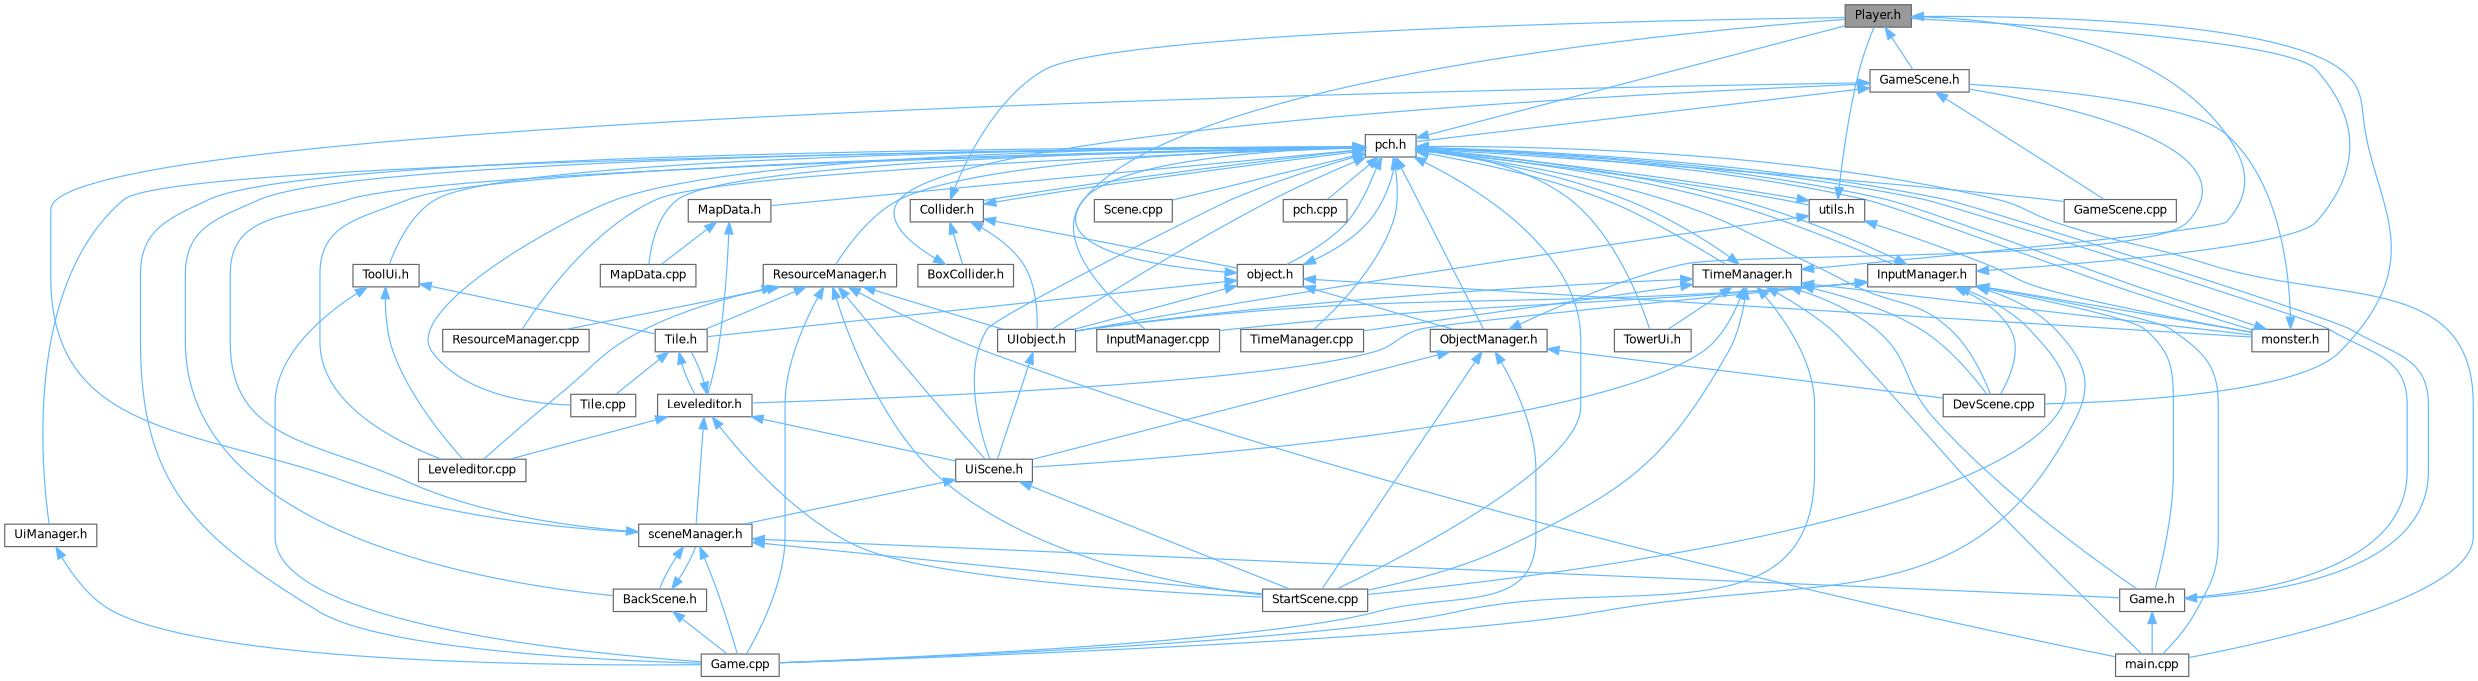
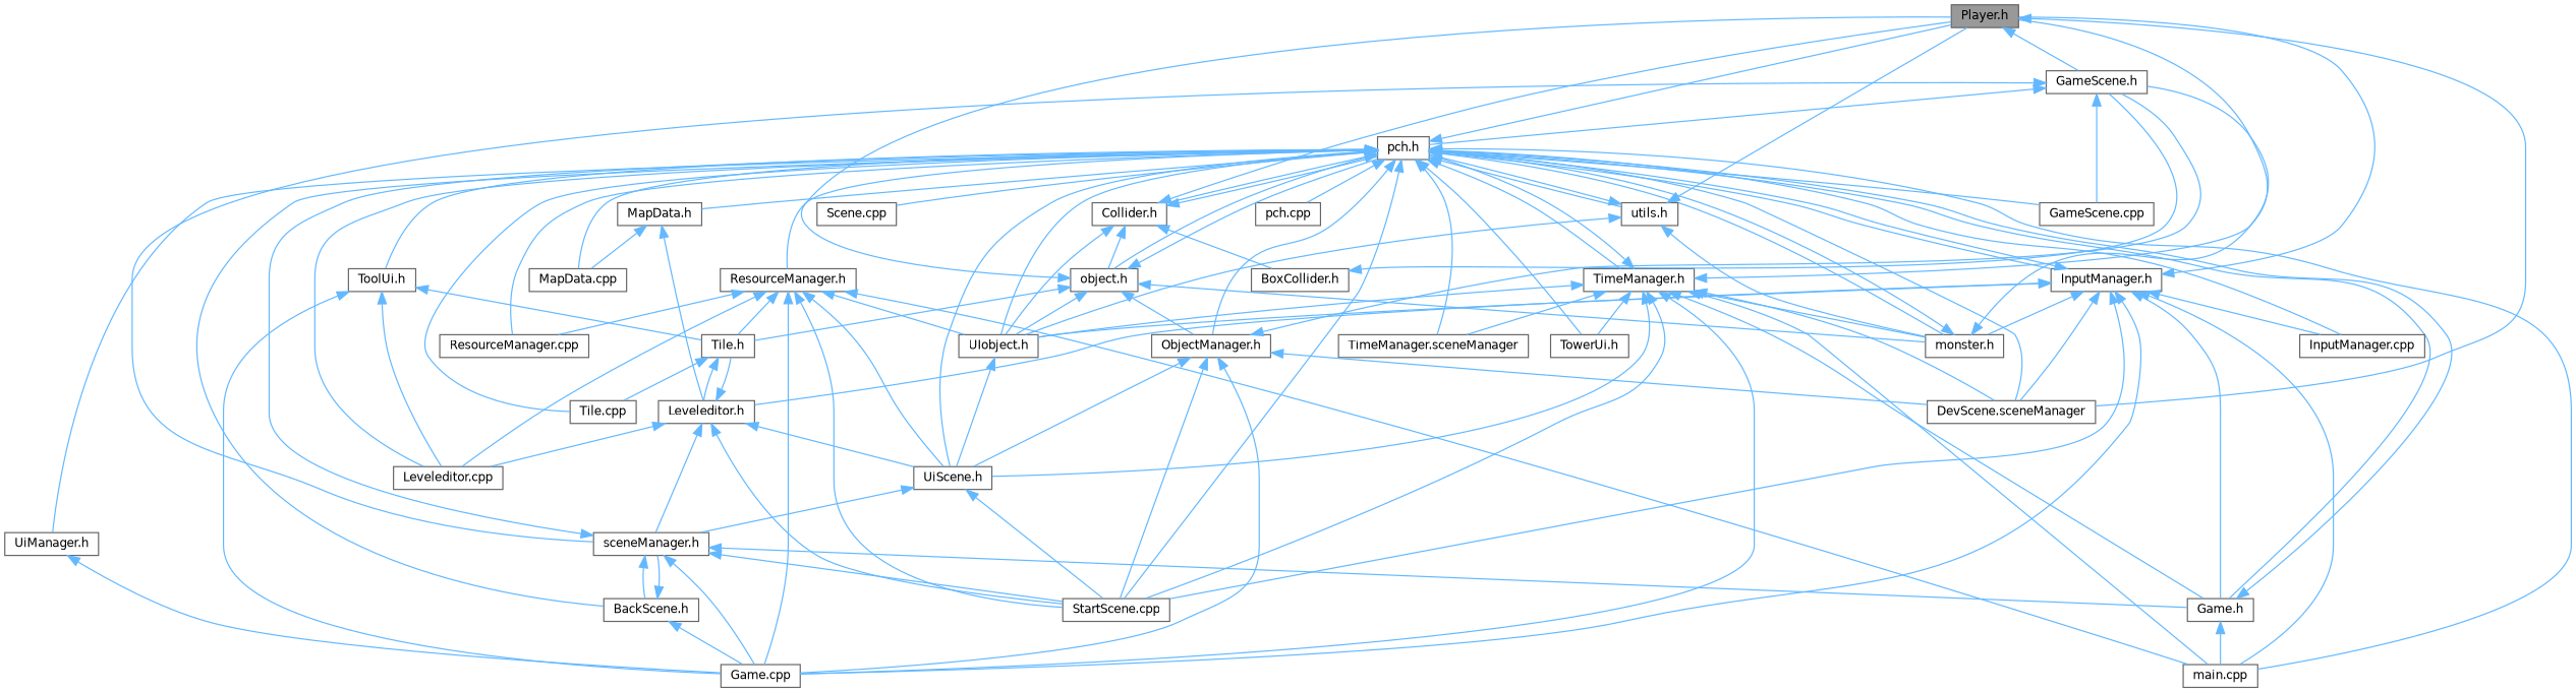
  digraph {
    node [color=grey40 fillcolor=white fontname=Helvetica fontsize=10 shape=box style=filled]
    edge [color=steelblue1 dir=back fontname=Helvetica fontsize=10 labelfontname=Helvetica labelfontsize=10 style=solid]
    n1 [color=gray40 fillcolor=grey60 fontcolor=black height=0.2 label="Player.h" width=0.4]
-   n2 [height=0.2 label="DevScene.cpp" width=0.4]
+   n2 [height=0.2 label="DevScene.sceneManager" width=0.4]
    n3 [height=0.2 label="GameScene.h" width=0.4]
    n4 [height=0.2 label="pch.h" width=0.4]
    n5 [height=0.2 label="GameScene.cpp" width=0.4]
    n6 [height=0.2 label="sceneManager.h" width=0.4]
    n7 [height=0.2 label="BackScene.h" width=0.4]
    n8 [height=0.2 label="Game.cpp" width=0.4]
    n9 [height=0.2 label="Game.h" width=0.4]
    n10 [height=0.2 label="StartScene.cpp" width=0.4]
    n11 [height=0.2 label="main.cpp" width=0.4]
    n12 [height=0.2 label="Collider.h" width=0.4]
    n13 [height=0.2 label="UIobject.h" width=0.4]
    n14 [height=0.2 label="UiScene.h" width=0.4]
    n15 [height=0.2 label="object.h" width=0.4]
    n16 [height=0.2 label="ObjectManager.h" width=0.4]
    n17 [height=0.2 label="Leveleditor.cpp" width=0.4]
    n18 [height=0.2 label="Tile.cpp" width=0.4]
    n19 [height=0.2 label="monster.h" width=0.4]
    n20 [height=0.2 label="InputManager.cpp" width=0.4]
    n21 [height=0.2 label="InputManager.h" width=0.4]
    n22 [height=0.2 label="MapData.cpp" width=0.4]
    n23 [height=0.2 label="MapData.h" width=0.4]
    n24 [height=0.2 label="ResourceManager.cpp" width=0.4]
    n25 [height=0.2 label="ResourceManager.h" width=0.4]
    n26 [height=0.2 label="Scene.cpp" width=0.4]
-   n27 [height=0.2 label="TimeManager.cpp" width=0.4]
+   n27 [height=0.2 label="TimeManager.sceneManager" width=0.4]
    n28 [height=0.2 label="TimeManager.h" width=0.4]
    n29 [height=0.2 label="TowerUi.h" width=0.4]
    n30 [height=0.2 label="ToolUi.h" width=0.4]
    n31 [height=0.2 label="UiManager.h" width=0.4]
    n32 [height=0.2 label="pch.cpp" width=0.4]
    n33 [height=0.2 label="utils.h" width=0.4]
    n34 [height=0.2 label="BoxCollider.h" width=0.4]
    n35 [height=0.2 label="Tile.h" width=0.4]
    n36 [height=0.2 label="Leveleditor.h" width=0.4]
    n1 -> n2
    n1 -> n3
    n3 -> n4
    n3 -> n5
    n3 -> n6
    n4 -> n1
    n4 -> n2
    n4 -> n5
    n4 -> n7
-   n4 -> n8
    n4 -> n9
    n4 -> n10
    n4 -> n11
    n4 -> n12
    n4 -> n13
    n4 -> n14
    n4 -> n15
    n4 -> n16
    n4 -> n17
    n4 -> n18
    n4 -> n19
    n4 -> n20
    n4 -> n21
    n4 -> n22
    n4 -> n23
    n4 -> n24
    n4 -> n25
    n4 -> n26
    n4 -> n27
    n4 -> n28
    n4 -> n29
    n4 -> n30
    n4 -> n31
    n4 -> n32
    n4 -> n33
    n6 -> n4
    n6 -> n7
    n6 -> n8
    n6 -> n9
    n6 -> n10
    n7 -> n6
    n7 -> n8
    n9 -> n4
    n9 -> n11
    n12 -> n1
    n12 -> n4
    n12 -> n13
    n12 -> n15
    n12 -> n34
    n13 -> n14
    n14 -> n6
    n14 -> n10
    n15 -> n1
    n15 -> n4
    n15 -> n13
    n15 -> n16
    n15 -> n19
    n15 -> n35
    n16 -> n2
    n16 -> n3
    n16 -> n8
    n16 -> n10
    n16 -> n14
    n19 -> n3
    n19 -> n4
    n21 -> n1
    n21 -> n2
    n21 -> n4
    n21 -> n8
    n21 -> n9
    n21 -> n10
    n21 -> n11
    n21 -> n13
    n21 -> n19
    n21 -> n20
    n21 -> n36
    n23 -> n22
    n23 -> n36
    n25 -> n8
    n25 -> n10
    n25 -> n11
    n25 -> n13
    n25 -> n14
    n25 -> n17
    n25 -> n24
    n25 -> n35
    n28 -> n1
    n28 -> n2
    n28 -> n4
    n28 -> n8
    n28 -> n9
    n28 -> n10
    n28 -> n11
    n28 -> n13
    n28 -> n14
    n28 -> n19
    n28 -> n27
    n28 -> n29
    n30 -> n8
    n30 -> n17
    n30 -> n35
    n31 -> n8
    n33 -> n1
    n33 -> n4
    n33 -> n13
    n33 -> n19
    n34 -> n3
    n35 -> n18
    n35 -> n36
    n36 -> n6
    n36 -> n10
    n36 -> n14
    n36 -> n17
    n36 -> n35
  }
